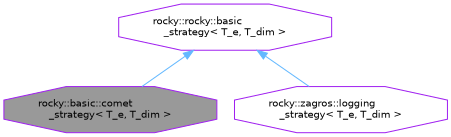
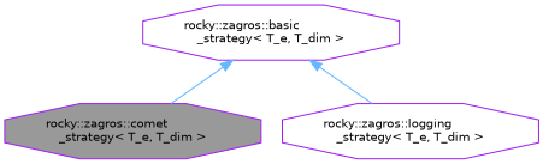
  digraph {
    node [color=purple fillcolor=white fontname=Helvetica fontsize=10 shape=octagon style=filled]
    edge [color=steelblue1 dir=back fontname=Helvetica fontsize=10 labelfontname=Helvetica labelfontsize=10 style=solid]
-   n1 [fillcolor=grey60 fontcolor=black height=0.2 label="rocky::basic::comet\l_strategy\< T_e, T_dim \>" width=0.4]
+   n1 [fillcolor=grey60 fontcolor=black height=0.2 label="rocky::zagros::comet\l_strategy\< T_e, T_dim \>" width=0.4]
    n2 [height=0.2 label="rocky::zagros::logging\l_strategy\< T_e, T_dim \>" width=0.4]
-   n3 [height=0.2 label="rocky::rocky::basic\l_strategy\< T_e, T_dim \>" width=0.4]
+   n3 [height=0.2 label="rocky::zagros::basic\l_strategy\< T_e, T_dim \>" width=0.4]
    n3 -> n1
    n3 -> n2
  }
